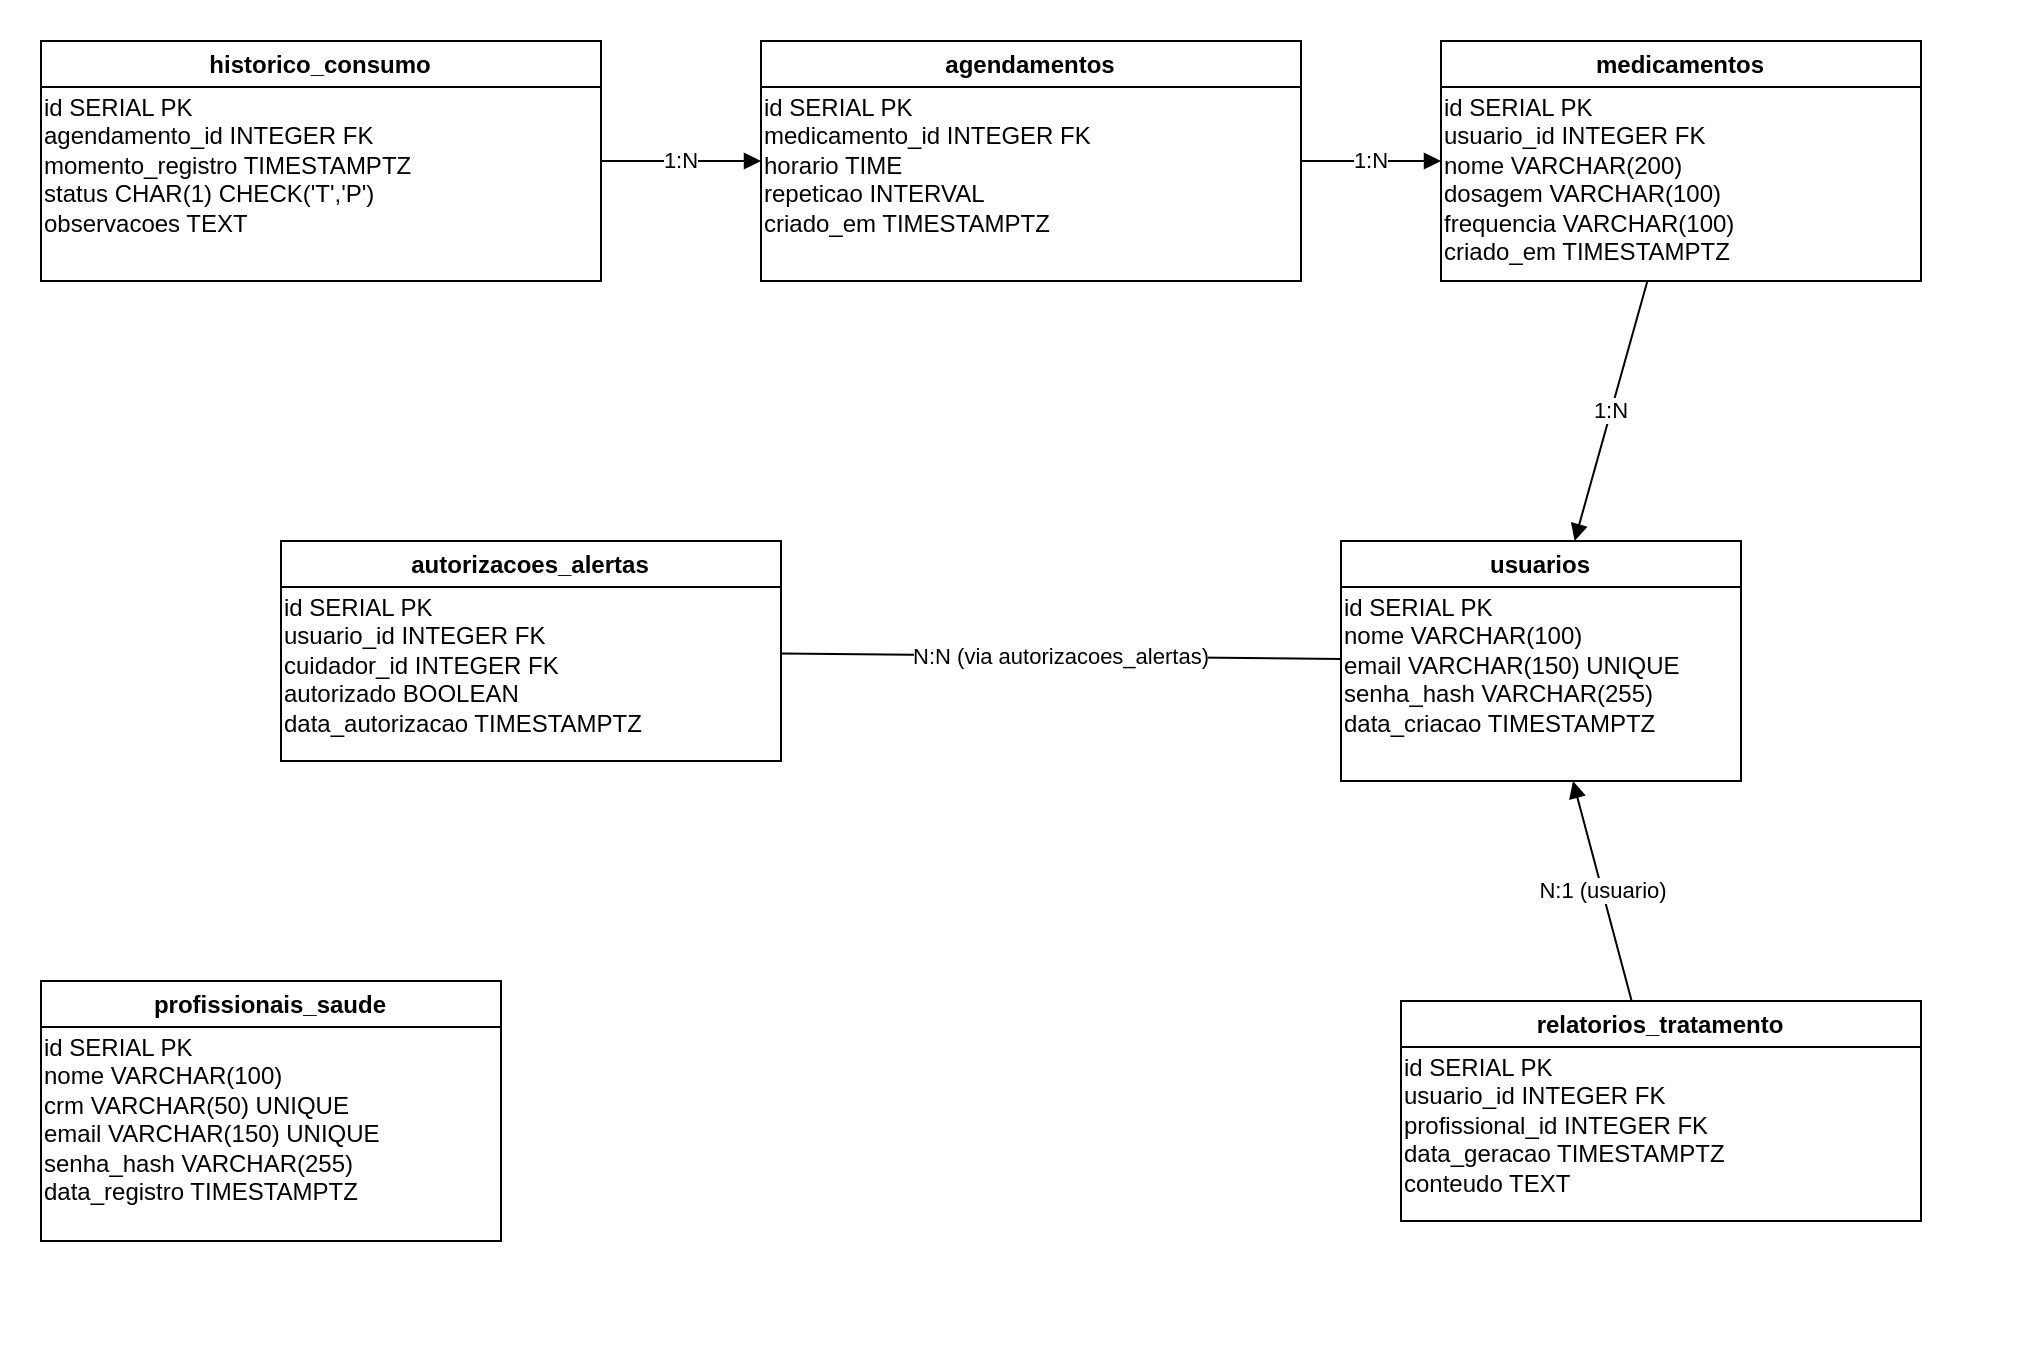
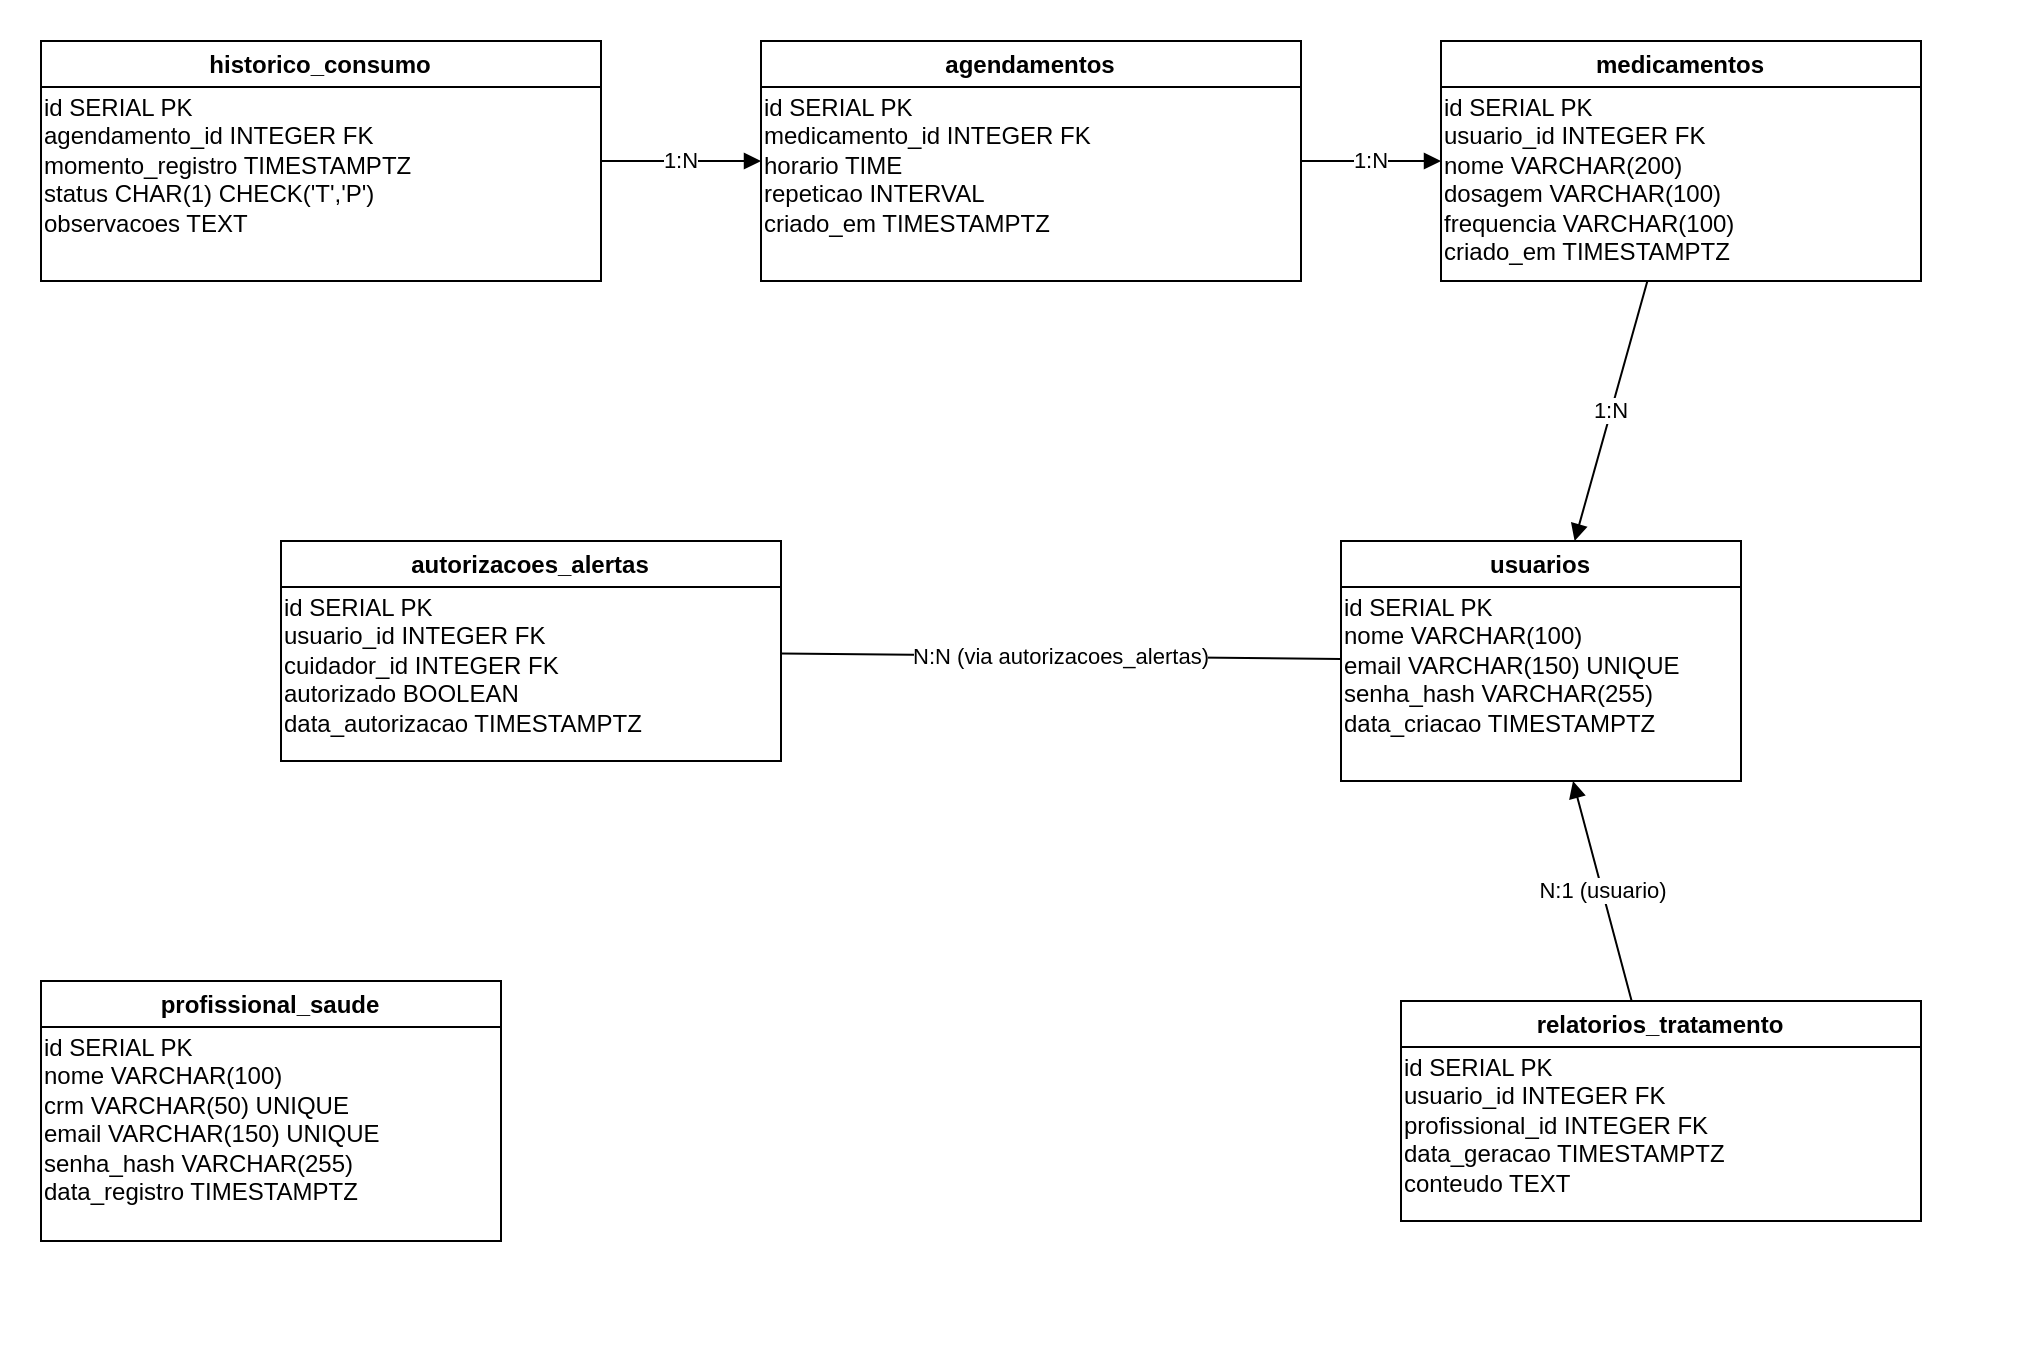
  <mxCell id="0" />
  <mxCell id="1" parent="0" />
  <mxCell id="2" value="usuarios" style="swimlane" parent="1" vertex="1"><mxGeometry x="670" y="270" width="200" height="120" as="geometry" /></mxCell>
  <mxCell id="3" value="id SERIAL PK&#10;nome VARCHAR(100)&#10;email VARCHAR(150) UNIQUE&#10;senha_hash VARCHAR(255)&#10;data_criacao TIMESTAMPTZ" style="text;html=1;whiteSpace=wrap;" parent="2" vertex="1"><mxGeometry y="20" width="280" height="160" as="geometry" /></mxCell>
- <mxCell id="4" value="profissionais_saude" style="swimlane" parent="1" vertex="1"><mxGeometry x="20" y="490" width="230" height="130" as="geometry" /></mxCell>
+ <mxCell id="4" value="profissional_saude" style="swimlane" parent="1" vertex="1"><mxGeometry x="20" y="490" width="230" height="130" as="geometry" /></mxCell>
  <mxCell id="5" value="id SERIAL PK&#10;nome VARCHAR(100)&#10;crm VARCHAR(50) UNIQUE&#10;email VARCHAR(150) UNIQUE&#10;senha_hash VARCHAR(255)&#10;data_registro TIMESTAMPTZ" style="text;html=1;whiteSpace=wrap;" parent="4" vertex="1"><mxGeometry y="20" width="280" height="100" as="geometry" /></mxCell>
  <mxCell id="6" value="medicamentos" style="swimlane" parent="1" vertex="1"><mxGeometry x="720" y="20" width="240" height="120" as="geometry" /></mxCell>
  <mxCell id="7" value="id SERIAL PK&#10;usuario_id INTEGER FK&#10;nome VARCHAR(200)&#10;dosagem VARCHAR(100)&#10;frequencia VARCHAR(100)&#10;criado_em TIMESTAMPTZ" style="text;html=1;whiteSpace=wrap;" parent="6" vertex="1"><mxGeometry y="20" width="280" height="160" as="geometry" /></mxCell>
  <mxCell id="8" value="agendamentos" style="swimlane" parent="1" vertex="1"><mxGeometry x="380" y="20" width="270" height="120" as="geometry" /></mxCell>
  <mxCell id="9" value="id SERIAL PK&#10;medicamento_id INTEGER FK&#10;horario TIME&#10;repeticao INTERVAL&#10;criado_em TIMESTAMPTZ" style="text;html=1;whiteSpace=wrap;" parent="8" vertex="1"><mxGeometry y="20" width="270" height="100" as="geometry" /></mxCell>
  <mxCell id="10" value="historico_consumo" style="swimlane" parent="1" vertex="1"><mxGeometry x="20" y="20" width="280" height="120" as="geometry" /></mxCell>
  <mxCell id="11" value="id SERIAL PK&#10;agendamento_id INTEGER FK&#10;momento_registro TIMESTAMPTZ&#10;status CHAR(1) CHECK('T','P')&#10;observacoes TEXT" style="text;html=1;whiteSpace=wrap;" parent="10" vertex="1"><mxGeometry y="20" width="280" height="160" as="geometry" /></mxCell>
  <mxCell id="12" value="autorizacoes_alertas" style="swimlane" parent="1" vertex="1"><mxGeometry x="140" y="270" width="250" height="110" as="geometry" /></mxCell>
  <mxCell id="13" value="id SERIAL PK&#10;usuario_id INTEGER FK&#10;cuidador_id INTEGER FK&#10;autorizado BOOLEAN&#10;data_autorizacao TIMESTAMPTZ" style="text;html=1;whiteSpace=wrap;" parent="12" vertex="1"><mxGeometry y="20" width="280" height="110" as="geometry" /></mxCell>
  <mxCell id="14" value="relatorios_tratamento" style="swimlane" parent="1" vertex="1"><mxGeometry x="700" y="500" width="260" height="110" as="geometry" /></mxCell>
  <mxCell id="15" value="id SERIAL PK&#10;usuario_id INTEGER FK&#10;profissional_id INTEGER FK&#10;data_geracao TIMESTAMPTZ&#10;conteudo TEXT" style="text;html=1;whiteSpace=wrap;" parent="14" vertex="1"><mxGeometry y="20" width="300" height="140" as="geometry" /></mxCell>
  <mxCell id="16" value="1:N" style="endArrow=block;html=1;" parent="1" source="6" target="2" edge="1"><mxGeometry relative="1" as="geometry" /></mxCell>
  <mxCell id="17" value="1:N" style="endArrow=block;html=1;" parent="1" source="8" target="6" edge="1"><mxGeometry relative="1" as="geometry" /></mxCell>
  <mxCell id="18" value="1:N" style="endArrow=block;html=1;" parent="1" source="10" target="8" edge="1"><mxGeometry relative="1" as="geometry" /></mxCell>
  <mxCell id="19" value="N:N (via autorizacoes_alertas)" style="endArrow=none;html=1;" parent="1" source="12" target="2" edge="1"><mxGeometry relative="1" as="geometry" /></mxCell>
  <mxCell id="20" value="N:1 (usuario)" style="endArrow=block;html=1;" parent="1" source="14" target="2" edge="1"><mxGeometry relative="1" as="geometry" /></mxCell>
